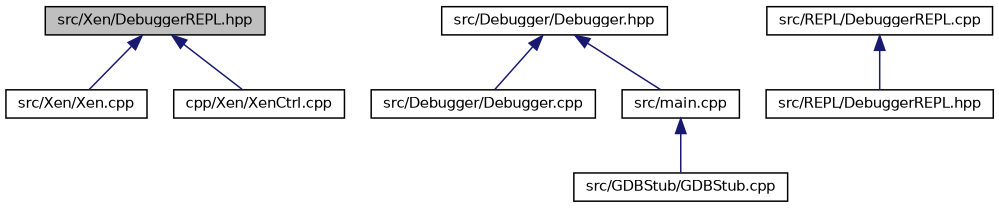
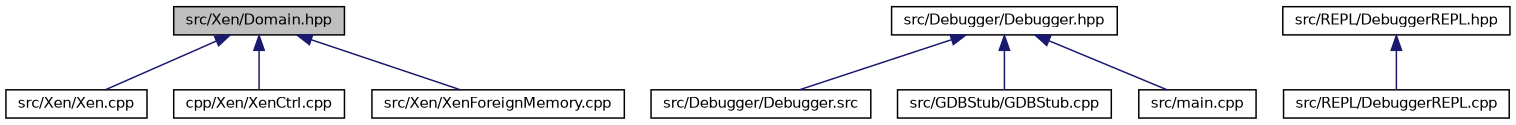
  digraph {
    node [color=black fillcolor=white fontname=Helvetica fontsize=10 shape=record style=filled]
    edge [color=midnightblue dir=back fontname=Helvetica fontsize=10 labelfontname=Helvetica labelfontsize=10 style=solid]
-   n1 [fillcolor=grey75 fontcolor=black height=0.2 label="src/Xen/DebuggerREPL.hpp" width=0.4]
+   n1 [fillcolor=grey75 fontcolor=black height=0.2 label="src/Xen/Domain.hpp" width=0.4]
    n2 [height=0.2 label="src/Xen/Xen.cpp" width=0.4]
    n3 [height=0.2 label="cpp/Xen/XenCtrl.cpp" width=0.4]
+   n4 [height=0.2 label="src/Xen/XenForeignMemory.cpp" width=0.4]
    n5 [height=0.2 label="src/Debugger/Debugger.hpp" width=0.4]
-   n6 [height=0.2 label="src/Debugger/Debugger.cpp" width=0.4]
+   n6 [height=0.2 label="src/Debugger/Debugger.src" width=0.4]
    n7 [height=0.2 label="src/GDBStub/GDBStub.cpp" width=0.4]
    n8 [height=0.2 label="src/main.cpp" width=0.4]
    n9 [height=0.2 label="src/REPL/DebuggerREPL.hpp" width=0.4]
    n10 [height=0.2 label="src/REPL/DebuggerREPL.cpp" width=0.4]
    n1 -> n2
    n1 -> n3
+   n1 -> n4
    n5 -> n6
-   n8 -> n7
+   n5 -> n7
    n5 -> n8
-   n10 -> n9
+   n9 -> n10
  }
